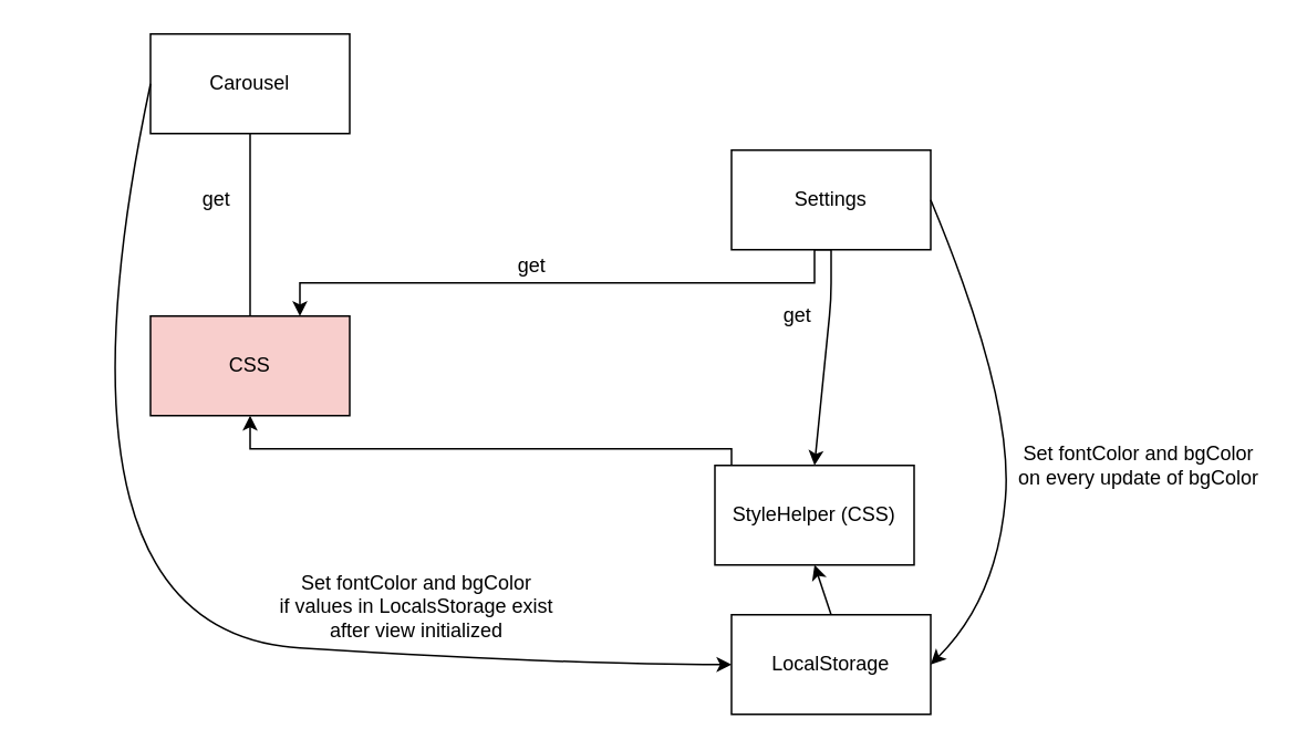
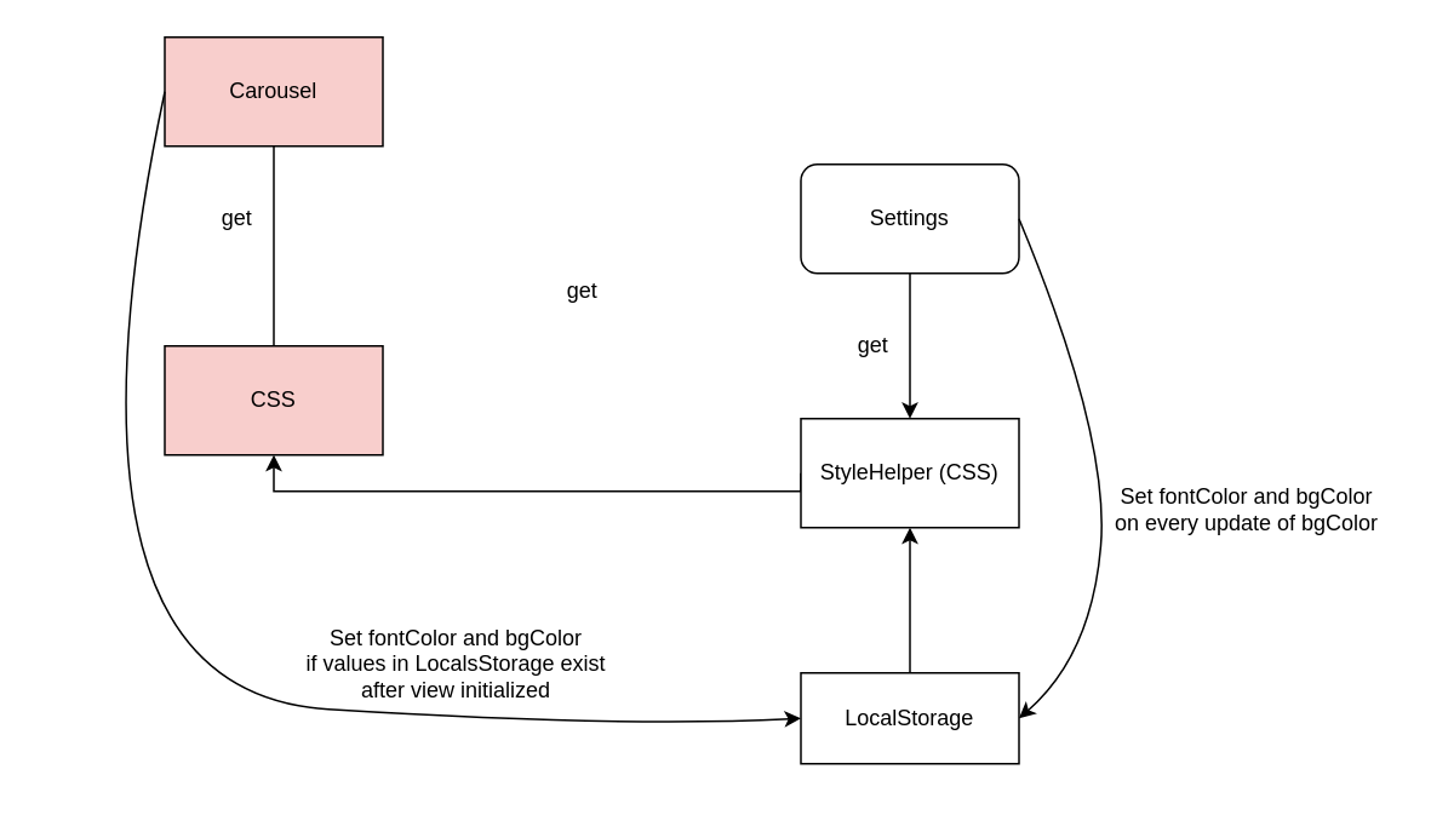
  <mxCell id="0" />
  <mxCell id="1" parent="0" />
- <mxCell id="2" value="LocalStorage" style="rounded=0;whiteSpace=wrap;html=1;" vertex="1" parent="1"><mxGeometry x="440" y="370" width="120" height="60" as="geometry" /></mxCell>
+ <mxCell id="2" value="LocalStorage" style="rounded=0;whiteSpace=wrap;html=1;" vertex="1" parent="1"><mxGeometry x="440" y="370" width="120" height="50" as="geometry" /></mxCell>
  <mxCell id="3" style="edgeStyle=orthogonalEdgeStyle;rounded=0;orthogonalLoop=1;jettySize=auto;html=1;exitX=0;exitY=0.5;exitDx=0;exitDy=0;entryX=0.5;entryY=1;entryDx=0;entryDy=0;" edge="1" parent="1" source="4" target="17"><mxGeometry relative="1" as="geometry"><Array as="points"><mxPoint x="440" y="270" /><mxPoint x="150" y="270" /></Array></mxGeometry></mxCell>
- <mxCell id="4" value="StyleHelper (CSS)" style="rounded=0;whiteSpace=wrap;html=1;" vertex="1" parent="1"><mxGeometry x="430" y="280" width="120" height="60" as="geometry" /></mxCell>
+ <mxCell id="4" value="StyleHelper (CSS)" style="rounded=0;whiteSpace=wrap;html=1;" vertex="1" parent="1"><mxGeometry x="440" y="230" width="120" height="60" as="geometry" /></mxCell>
  <mxCell id="5" style="edgeStyle=orthogonalEdgeStyle;rounded=0;orthogonalLoop=1;jettySize=auto;html=1;entryX=0.5;entryY=0;entryDx=0;entryDy=0;endArrow=none;" edge="1" parent="1" source="6" target="17"><mxGeometry relative="1" as="geometry" /></mxCell>
- <mxCell id="6" value="Carousel" style="rounded=0;whiteSpace=wrap;html=1;" vertex="1" parent="1"><mxGeometry x="90" y="20" width="120" height="60" as="geometry" /></mxCell>
- <mxCell id="7" style="edgeStyle=orthogonalEdgeStyle;rounded=0;orthogonalLoop=1;jettySize=auto;html=1;exitX=0.5;exitY=1;exitDx=0;exitDy=0;entryX=0.75;entryY=0;entryDx=0;entryDy=0;" edge="1" parent="1" source="8" target="17"><mxGeometry relative="1" as="geometry"><Array as="points"><mxPoint x="490" y="150" /><mxPoint x="490" y="170" /><mxPoint x="180" y="170" /></Array></mxGeometry></mxCell>
- <mxCell id="8" value="Settings" style="rounded=0;whiteSpace=wrap;html=1;" vertex="1" parent="1"><mxGeometry x="440" y="90" width="120" height="60" as="geometry" /></mxCell>
+ <mxCell id="6" value="Carousel" style="rounded=0;whiteSpace=wrap;html=1;fillColor=#f8cecc;" vertex="1" parent="1"><mxGeometry x="90" y="20" width="120" height="60" as="geometry" /></mxCell>
+ <mxCell id="8" value="Settings" style="whiteSpace=wrap;html=1;rounded=1;" vertex="1" parent="1"><mxGeometry x="440" y="90" width="120" height="60" as="geometry" /></mxCell>
  <mxCell id="9" value="" style="endArrow=classic;html=1;entryX=0.5;entryY=0;entryDx=0;entryDy=0;exitX=0.5;exitY=1;exitDx=0;exitDy=0;" edge="1" parent="1" source="8" target="4"><mxGeometry width="50" height="50" relative="1" as="geometry"><mxPoint x="540" y="150" as="sourcePoint" /><mxPoint x="540" y="230" as="targetPoint" /><Array as="points"><mxPoint x="500" y="180" /></Array></mxGeometry></mxCell>
  <mxCell id="10" value="" style="endArrow=classic;html=1;entryX=0.5;entryY=1;entryDx=0;entryDy=0;exitX=0.5;exitY=0;exitDx=0;exitDy=0;" edge="1" parent="1" source="2" target="4"><mxGeometry width="50" height="50" relative="1" as="geometry"><mxPoint x="370" y="410" as="sourcePoint" /><mxPoint x="420" y="360" as="targetPoint" /></mxGeometry></mxCell>
  <mxCell id="11" value="" style="curved=1;endArrow=classic;html=1;entryX=1;entryY=0.5;entryDx=0;entryDy=0;exitX=1;exitY=0.5;exitDx=0;exitDy=0;" edge="1" parent="1" source="8" target="2"><mxGeometry width="50" height="50" relative="1" as="geometry"><mxPoint x="590" y="330" as="sourcePoint" /><mxPoint x="640" y="280" as="targetPoint" /><Array as="points"><mxPoint x="610" y="240" /><mxPoint x="600" y="360" /></Array></mxGeometry></mxCell>
  <mxCell id="12" value="Set fontColor and bgColor&lt;br&gt;on every update of bgColor" style="text;html=1;align=center;verticalAlign=middle;resizable=0;points=[];autosize=1;" vertex="1" parent="1"><mxGeometry x="605" y="265" width="160" height="30" as="geometry" /></mxCell>
  <mxCell id="13" value="get" style="text;html=1;strokeColor=none;fillColor=none;align=center;verticalAlign=middle;whiteSpace=wrap;rounded=0;" vertex="1" parent="1"><mxGeometry x="110" y="110" width="40" height="20" as="geometry" /></mxCell>
  <mxCell id="14" value="get" style="text;html=1;strokeColor=none;fillColor=none;align=center;verticalAlign=middle;whiteSpace=wrap;rounded=0;" vertex="1" parent="1"><mxGeometry x="460" y="180" width="40" height="20" as="geometry" /></mxCell>
  <mxCell id="15" value="Set fontColor and bgColor &lt;br&gt;if values in LocalsStorage exist &lt;br&gt;after view initialized" style="text;html=1;align=center;verticalAlign=middle;resizable=0;points=[];autosize=1;" vertex="1" parent="1"><mxGeometry x="160" y="340" width="180" height="50" as="geometry" /></mxCell>
  <mxCell id="16" value="" style="curved=1;endArrow=classic;html=1;entryX=0;entryY=0.5;entryDx=0;entryDy=0;exitX=0;exitY=0.5;exitDx=0;exitDy=0;" edge="1" parent="1" source="6" target="2"><mxGeometry width="50" height="50" relative="1" as="geometry"><mxPoint x="390" y="265" as="sourcePoint" /><mxPoint x="390" y="405" as="targetPoint" /><Array as="points"><mxPoint x="20" y="380" /><mxPoint x="340" y="400" /></Array></mxGeometry></mxCell>
  <mxCell id="17" value="&lt;span&gt;CSS&lt;/span&gt;" style="rounded=0;whiteSpace=wrap;html=1;fillColor=#f8cecc;" vertex="1" parent="1"><mxGeometry x="90" y="190" width="120" height="60" as="geometry" /></mxCell>
  <mxCell id="18" value="get" style="text;html=1;strokeColor=none;fillColor=none;align=center;verticalAlign=middle;whiteSpace=wrap;rounded=0;" vertex="1" parent="1"><mxGeometry x="300" y="150" width="40" height="20" as="geometry" /></mxCell>
